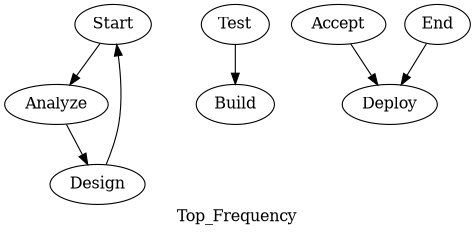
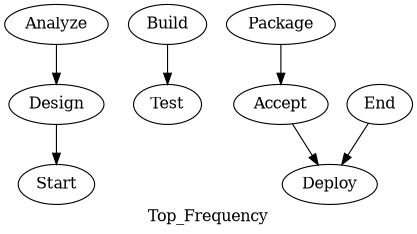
  digraph {
    label=Top_Frequency
    Start
    Analyze
    Design
    Build
    Test
+   Package
    Accept
    Deploy
    End
-   Start -> Analyze
    Analyze -> Design
    Design -> Start
-   Test -> Build
+   Build -> Test
+   Package -> Accept
    Accept -> Deploy
    End -> Deploy
  }
